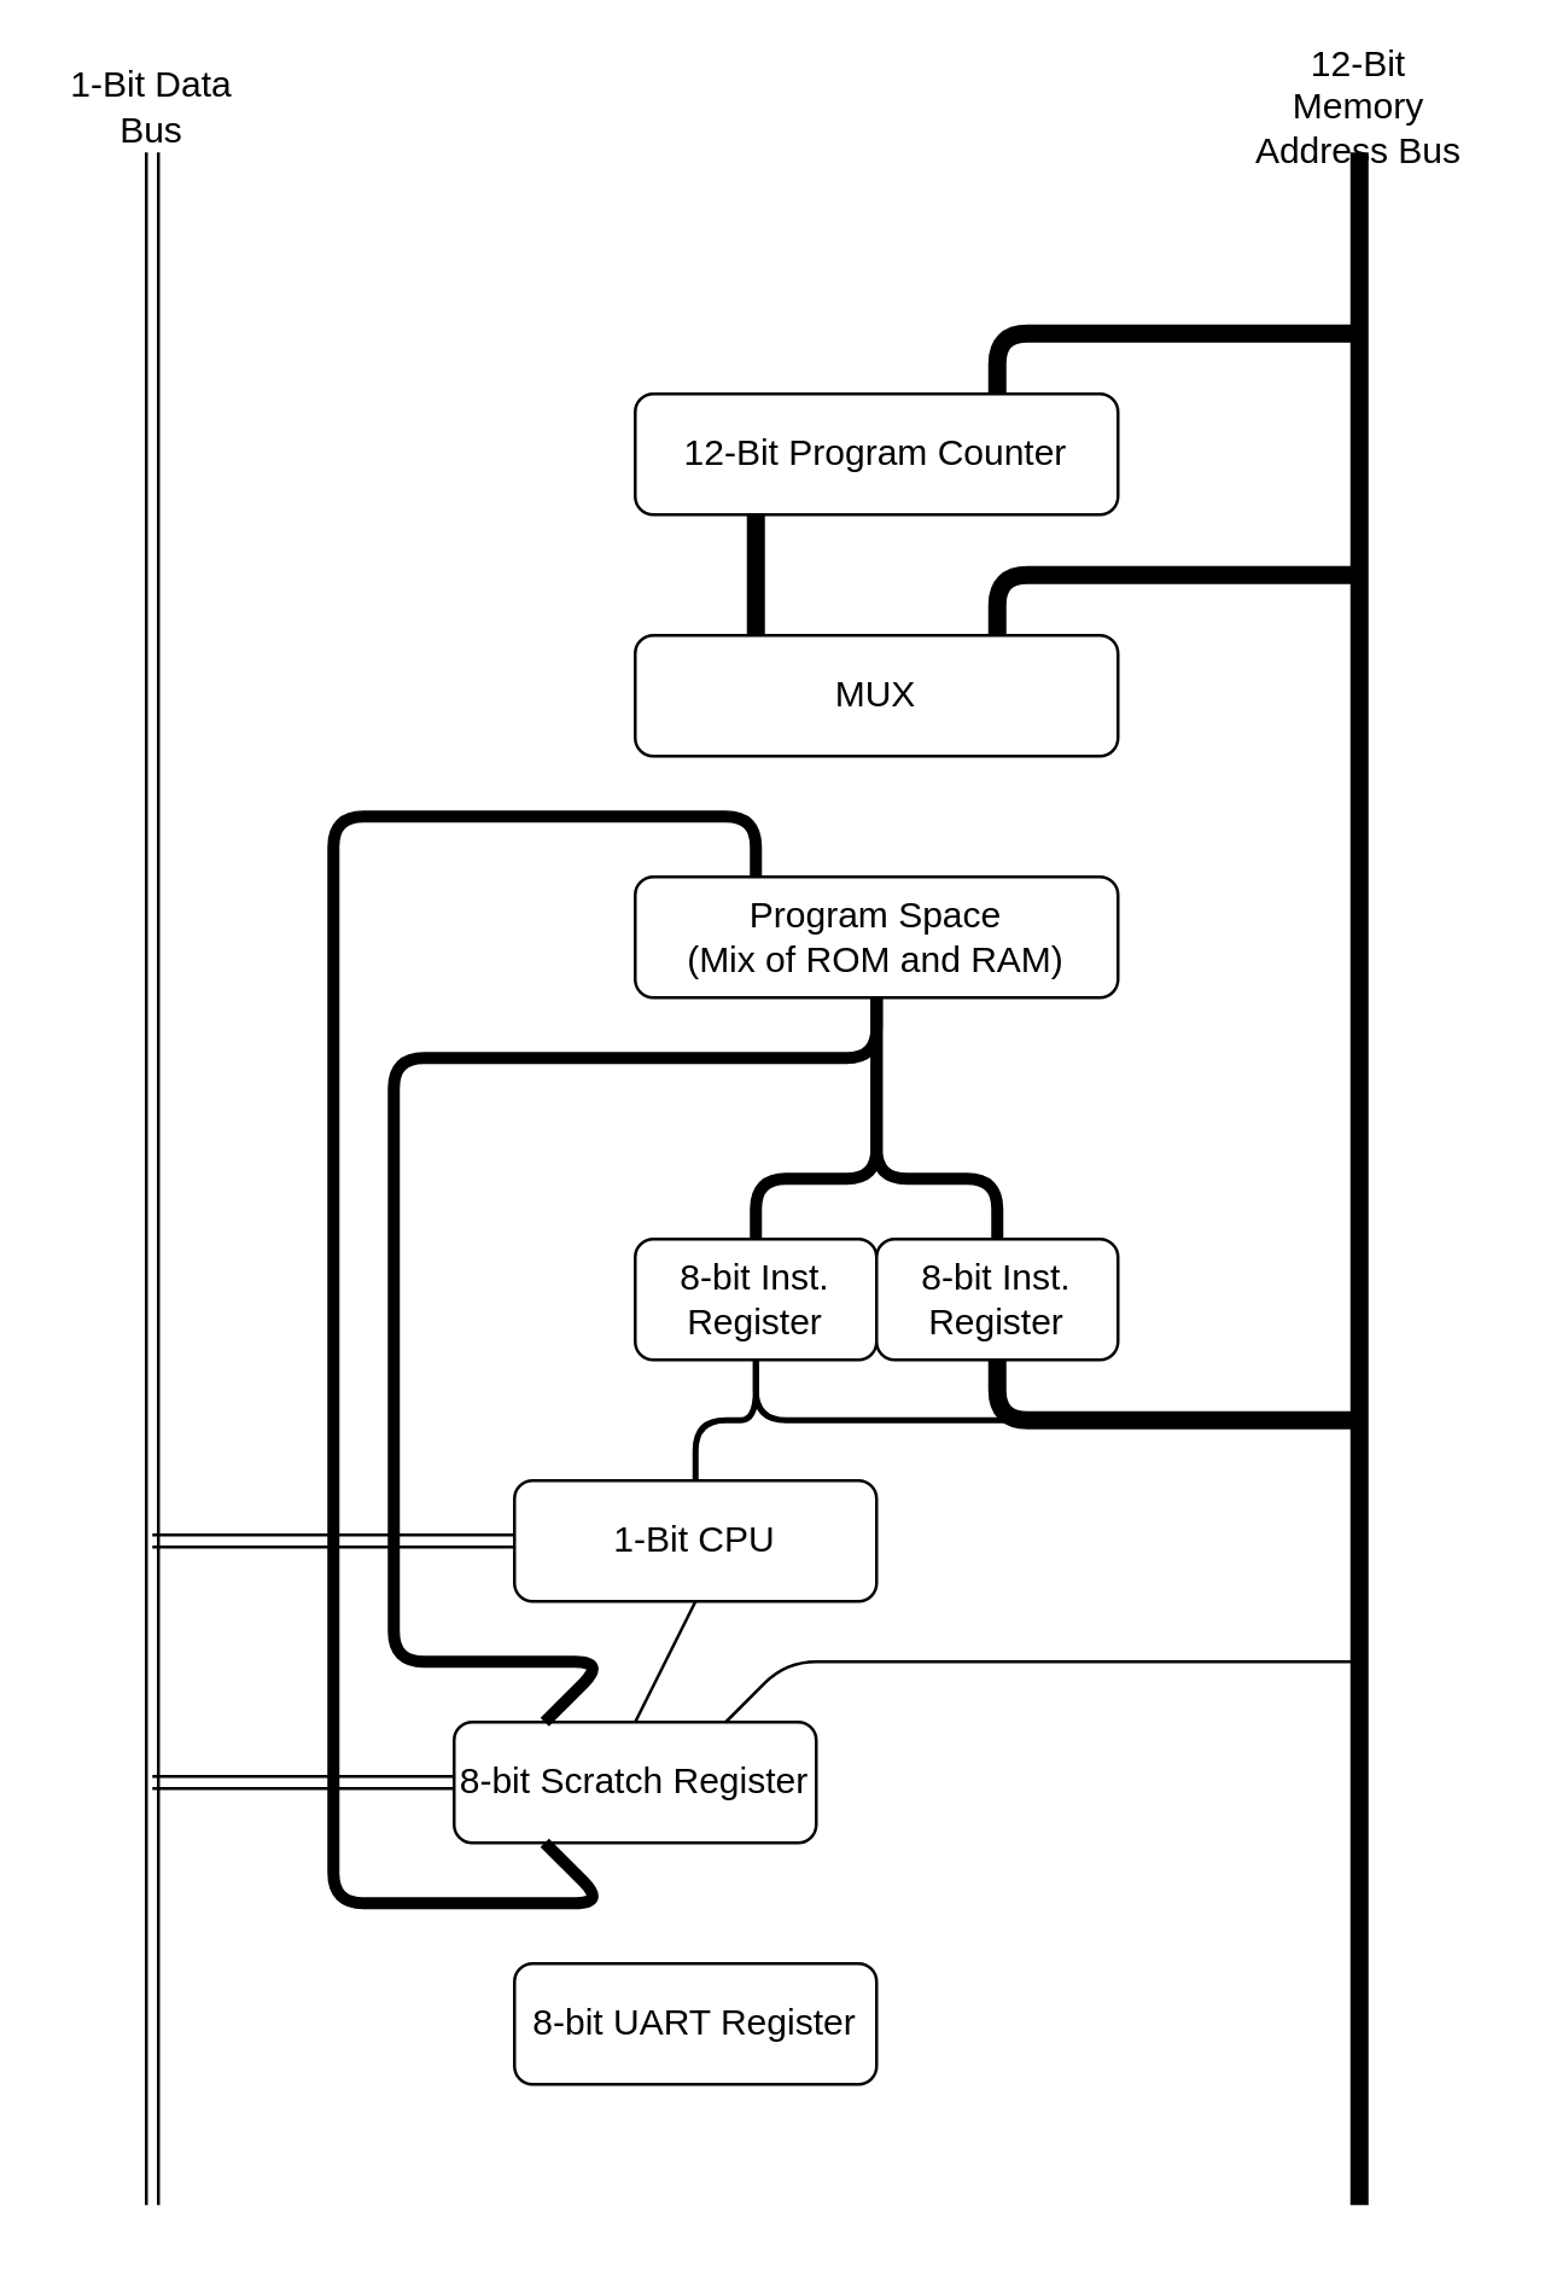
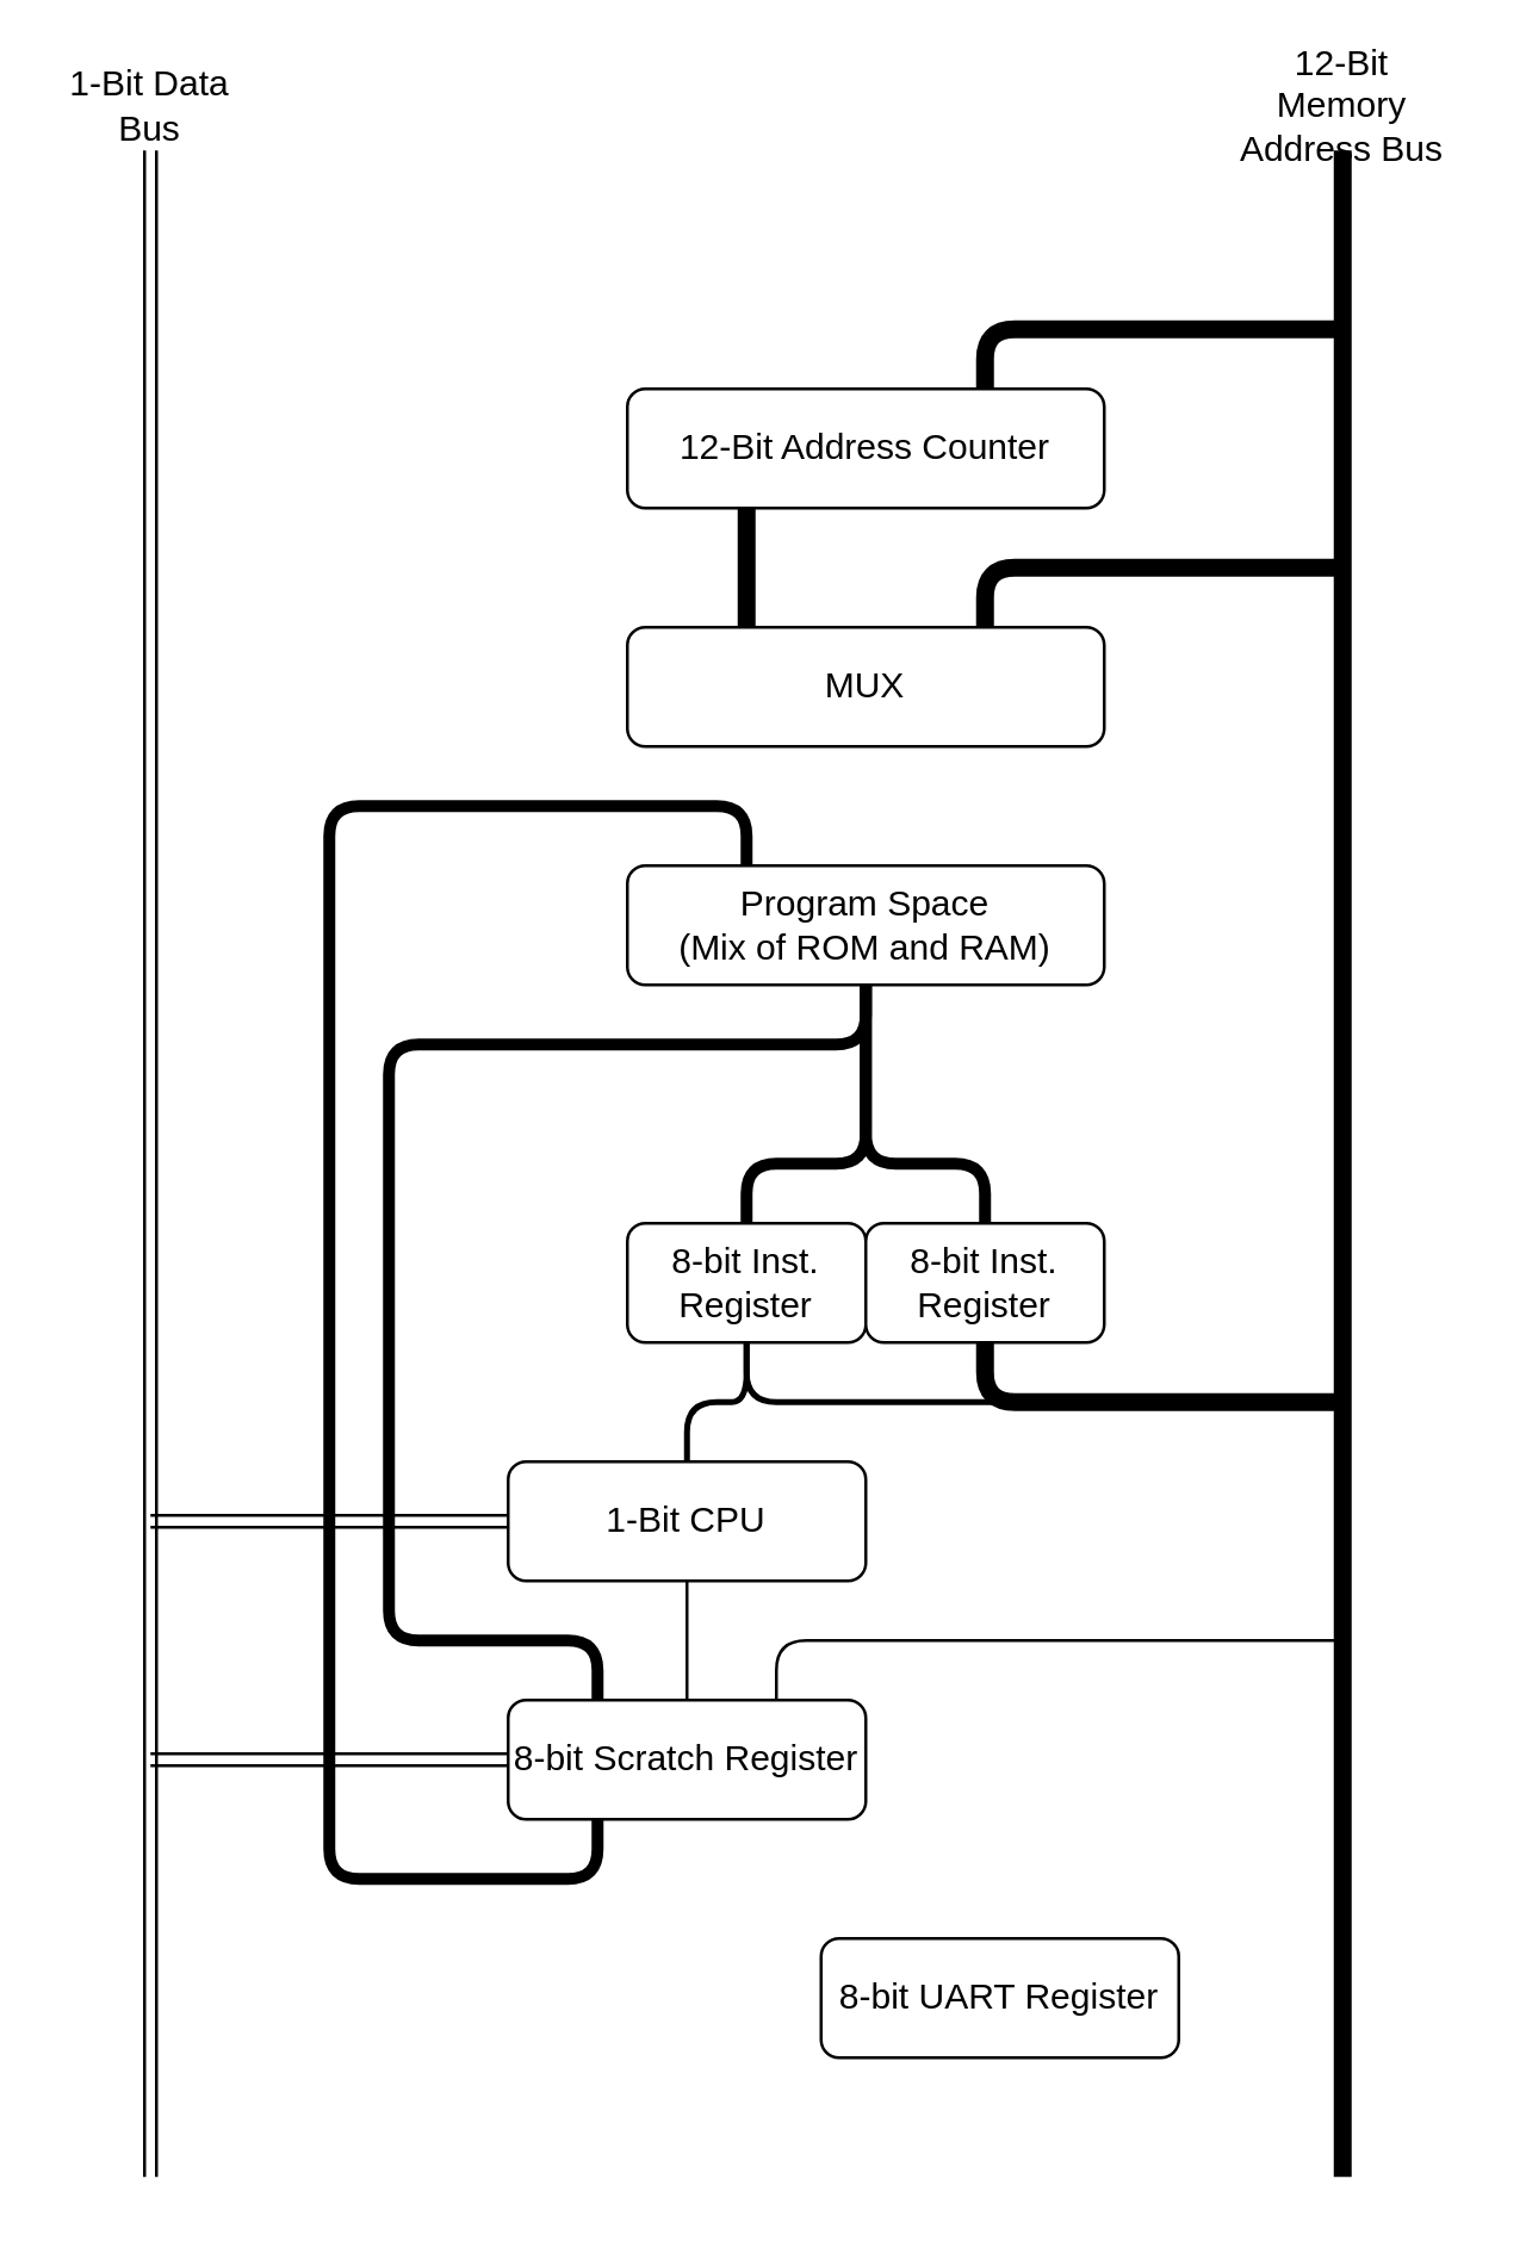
  <mxCell id="0" />
  <mxCell id="1" parent="0" />
- <mxCell id="2" value="12-Bit Program Counter" style="rounded=1;whiteSpace=wrap;html=1;" parent="1" vertex="1"><mxGeometry x="210" y="130" width="160" height="40" as="geometry" /></mxCell>
+ <mxCell id="2" value="12-Bit Address Counter" style="rounded=1;whiteSpace=wrap;html=1;" parent="1" vertex="1"><mxGeometry x="210" y="130" width="160" height="40" as="geometry" /></mxCell>
  <mxCell id="3" value="" style="endArrow=none;html=1;rounded=1;entryX=0.25;entryY=1;entryDx=0;entryDy=0;exitX=0.25;exitY=0;exitDx=0;exitDy=0;strokeWidth=6;" parent="1" source="4" target="2" edge="1"><mxGeometry width="50" height="50" relative="1" as="geometry"><mxPoint x="410" y="290" as="sourcePoint" /><mxPoint x="410" y="250" as="targetPoint" /></mxGeometry></mxCell>
  <mxCell id="4" value="MUX" style="rounded=1;whiteSpace=wrap;html=1;" parent="1" vertex="1"><mxGeometry x="210" y="210" width="160" height="40" as="geometry" /></mxCell>
  <mxCell id="5" value="" style="endArrow=none;html=1;rounded=1;strokeWidth=6;entryX=0.75;entryY=0;entryDx=0;entryDy=0;" parent="1" target="4" edge="1"><mxGeometry width="50" height="50" relative="1" as="geometry"><mxPoint x="450" y="190" as="sourcePoint" /><mxPoint x="430" y="230" as="targetPoint" /><Array as="points"><mxPoint x="330" y="190" /></Array></mxGeometry></mxCell>
  <mxCell id="6" value="" style="endArrow=none;html=1;rounded=1;strokeWidth=6;" parent="1" edge="1"><mxGeometry width="50" height="50" relative="1" as="geometry"><mxPoint x="450" y="730" as="sourcePoint" /><mxPoint x="450" y="50" as="targetPoint" /></mxGeometry></mxCell>
  <mxCell id="7" value="1-Bit CPU" style="rounded=1;whiteSpace=wrap;html=1;" parent="1" vertex="1"><mxGeometry x="170" y="490" width="120" height="40" as="geometry" /></mxCell>
  <mxCell id="8" value="12-Bit Memory Address Bus" style="text;html=1;strokeColor=none;fillColor=none;align=center;verticalAlign=middle;whiteSpace=wrap;rounded=0;" parent="1" vertex="1"><mxGeometry x="410" y="20" width="80" height="30" as="geometry" /></mxCell>
  <mxCell id="9" value="" style="shape=link;html=1;rounded=1;endSize=6;strokeWidth=1;" parent="1" edge="1"><mxGeometry width="100" relative="1" as="geometry"><mxPoint x="50" y="730" as="sourcePoint" /><mxPoint x="50" y="50" as="targetPoint" /></mxGeometry></mxCell>
  <mxCell id="10" value="1-Bit Data Bus" style="text;html=1;strokeColor=none;fillColor=none;align=center;verticalAlign=middle;whiteSpace=wrap;rounded=0;" parent="1" vertex="1"><mxGeometry x="20" y="20" width="60" height="30" as="geometry" /></mxCell>
  <mxCell id="11" value="" style="endArrow=none;html=1;rounded=1;strokeWidth=6;entryX=0.75;entryY=0;entryDx=0;entryDy=0;" parent="1" target="2" edge="1"><mxGeometry width="50" height="50" relative="1" as="geometry"><mxPoint x="450" y="110" as="sourcePoint" /><mxPoint x="500" y="350" as="targetPoint" /><Array as="points"><mxPoint x="330" y="110" /></Array></mxGeometry></mxCell>
  <mxCell id="12" value="Program Space&lt;br&gt;(Mix of ROM and RAM)" style="rounded=1;whiteSpace=wrap;html=1;" parent="1" vertex="1"><mxGeometry x="210" y="290" width="160" height="40" as="geometry" /></mxCell>
- <mxCell id="13" value="8-bit Scratch Register" style="rounded=1;whiteSpace=wrap;html=1;" parent="1" vertex="1"><mxGeometry x="150" y="570" width="120" height="40" as="geometry" /></mxCell>
+ <mxCell id="13" value="8-bit Scratch Register" style="rounded=1;whiteSpace=wrap;html=1;" parent="1" vertex="1"><mxGeometry x="170" y="570" width="120" height="40" as="geometry" /></mxCell>
  <mxCell id="14" value="8-bit Inst. Register" style="rounded=1;whiteSpace=wrap;html=1;" parent="1" vertex="1"><mxGeometry x="210" y="410" width="80" height="40" as="geometry" /></mxCell>
  <mxCell id="15" value="8-bit Inst. Register" style="rounded=1;whiteSpace=wrap;html=1;" parent="1" vertex="1"><mxGeometry x="290" y="410" width="80" height="40" as="geometry" /></mxCell>
  <mxCell id="16" value="" style="endArrow=none;html=1;rounded=1;exitX=0.5;exitY=0;exitDx=0;exitDy=0;entryX=0.5;entryY=1;entryDx=0;entryDy=0;strokeWidth=4;" parent="1" source="14" target="12" edge="1"><mxGeometry width="50" height="50" relative="1" as="geometry"><mxPoint x="290" y="440" as="sourcePoint" /><mxPoint x="340" y="390" as="targetPoint" /><Array as="points"><mxPoint x="250" y="390" /><mxPoint x="290" y="390" /></Array></mxGeometry></mxCell>
  <mxCell id="17" value="" style="endArrow=none;html=1;rounded=1;entryX=0.5;entryY=1;entryDx=0;entryDy=0;exitX=0.5;exitY=0;exitDx=0;exitDy=0;strokeWidth=4;" parent="1" source="15" target="12" edge="1"><mxGeometry width="50" height="50" relative="1" as="geometry"><mxPoint x="290" y="440" as="sourcePoint" /><mxPoint x="340" y="390" as="targetPoint" /><Array as="points"><mxPoint x="330" y="390" /><mxPoint x="290" y="390" /></Array></mxGeometry></mxCell>
  <mxCell id="18" value="" style="endArrow=none;html=1;rounded=1;entryX=0.5;entryY=1;entryDx=0;entryDy=0;exitX=0.25;exitY=0;exitDx=0;exitDy=0;strokeWidth=4;" parent="1" source="13" target="12" edge="1"><mxGeometry width="50" height="50" relative="1" as="geometry"><mxPoint x="510" y="440" as="sourcePoint" /><mxPoint x="560" y="390" as="targetPoint" /><Array as="points"><mxPoint x="200" y="550" /><mxPoint x="130" y="550" /><mxPoint x="130" y="350" /><mxPoint x="290" y="350" /></Array></mxGeometry></mxCell>
  <mxCell id="19" value="" style="endArrow=none;html=1;rounded=1;strokeWidth=4;entryX=0.25;entryY=1;entryDx=0;entryDy=0;exitX=0.25;exitY=0;exitDx=0;exitDy=0;" parent="1" source="12" target="13" edge="1"><mxGeometry width="50" height="50" relative="1" as="geometry"><mxPoint x="140" y="340" as="sourcePoint" /><mxPoint x="330" y="510" as="targetPoint" /><Array as="points"><mxPoint x="250" y="270" /><mxPoint x="110" y="270" /><mxPoint x="110" y="630" /><mxPoint x="200" y="630" /></Array></mxGeometry></mxCell>
  <mxCell id="20" value="" style="shape=link;html=1;rounded=1;strokeWidth=1;entryX=0;entryY=0.5;entryDx=0;entryDy=0;" parent="1" target="13" edge="1"><mxGeometry width="100" relative="1" as="geometry"><mxPoint x="50" y="590" as="sourcePoint" /><mxPoint x="160" y="589.76" as="targetPoint" /></mxGeometry></mxCell>
  <mxCell id="21" value="" style="endArrow=none;html=1;rounded=1;strokeWidth=1;entryX=0.5;entryY=1;entryDx=0;entryDy=0;exitX=0.5;exitY=0;exitDx=0;exitDy=0;" parent="1" source="13" target="7" edge="1"><mxGeometry width="50" height="50" relative="1" as="geometry"><mxPoint x="160" y="560" as="sourcePoint" /><mxPoint x="210" y="510" as="targetPoint" /></mxGeometry></mxCell>
  <mxCell id="22" value="" style="endArrow=none;html=1;rounded=1;strokeWidth=1;exitX=0.75;exitY=0;exitDx=0;exitDy=0;" parent="1" source="13" edge="1"><mxGeometry width="50" height="50" relative="1" as="geometry"><mxPoint x="160" y="560" as="sourcePoint" /><mxPoint x="450" y="550" as="targetPoint" /><Array as="points"><mxPoint x="260" y="550" /></Array></mxGeometry></mxCell>
  <mxCell id="23" value="" style="endArrow=none;html=1;rounded=1;strokeWidth=2;entryX=0.5;entryY=1;entryDx=0;entryDy=0;exitX=0.5;exitY=0;exitDx=0;exitDy=0;" parent="1" source="7" target="14" edge="1"><mxGeometry width="50" height="50" relative="1" as="geometry"><mxPoint x="160" y="560" as="sourcePoint" /><mxPoint x="210" y="510" as="targetPoint" /><Array as="points"><mxPoint x="230" y="470" /><mxPoint x="250" y="470" /></Array></mxGeometry></mxCell>
  <mxCell id="24" value="" style="endArrow=none;html=1;rounded=1;strokeWidth=2;entryX=0.5;entryY=1;entryDx=0;entryDy=0;" parent="1" target="14" edge="1"><mxGeometry width="50" height="50" relative="1" as="geometry"><mxPoint x="340" y="470" as="sourcePoint" /><mxPoint x="210" y="510" as="targetPoint" /><Array as="points"><mxPoint x="250" y="470" /></Array></mxGeometry></mxCell>
  <mxCell id="25" value="" style="endArrow=none;html=1;rounded=1;strokeWidth=6;entryX=0.5;entryY=1;entryDx=0;entryDy=0;" parent="1" target="15" edge="1"><mxGeometry width="50" height="50" relative="1" as="geometry"><mxPoint x="450" y="470" as="sourcePoint" /><mxPoint x="210" y="510" as="targetPoint" /><Array as="points"><mxPoint x="330" y="470" /></Array></mxGeometry></mxCell>
  <mxCell id="26" value="" style="shape=link;html=1;rounded=1;strokeWidth=1;entryX=0;entryY=0.5;entryDx=0;entryDy=0;" parent="1" target="7" edge="1"><mxGeometry width="100" relative="1" as="geometry"><mxPoint x="50" y="510" as="sourcePoint" /><mxPoint x="230" y="500" as="targetPoint" /></mxGeometry></mxCell>
- <mxCell id="27" value="8-bit UART Register" style="rounded=1;whiteSpace=wrap;html=1;" vertex="1" parent="1"><mxGeometry x="170" y="650" width="120" height="40" as="geometry" /></mxCell>
+ <mxCell id="27" value="8-bit UART Register" style="rounded=1;whiteSpace=wrap;html=1;" vertex="1" parent="1"><mxGeometry x="275" y="650" width="120" height="40" as="geometry" /></mxCell>
